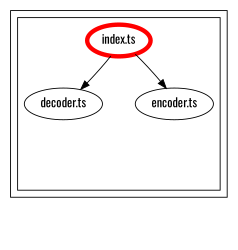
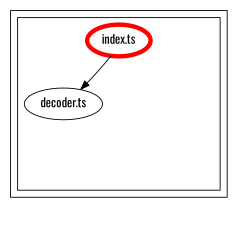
  digraph {
    compound=true
    fontname=Oswald
    node [fontname=Oswald]
    edge [fontname=Oswald style=invis]
    n1 [label="decoder.ts"]
    exit_src [style=invis]
-   n3 [label="encoder.ts"]
    n4 [color="#ff0000" label="index.ts" penwidth=5]
    "dependency-graph-[object Object]" [style=invis]
    subgraph cluster_1 {
      color="#000000"
      subgraph cluster_2 {
        color="#000000"
        n1
        exit_src
-       n3
        n4
      }
    }
    n1 -> exit_src
    exit_src -> exit_src
    exit_src -> exit_src
    exit_src -> exit_src
    exit_src -> "dependency-graph-[object Object]"
-   n3 -> exit_src
    n4 -> n1
    n4 -> n1 [color=black style=solid]
    n4 -> exit_src
-   n4 -> n3
-   n4 -> n3 [color=black style=solid]
  }
